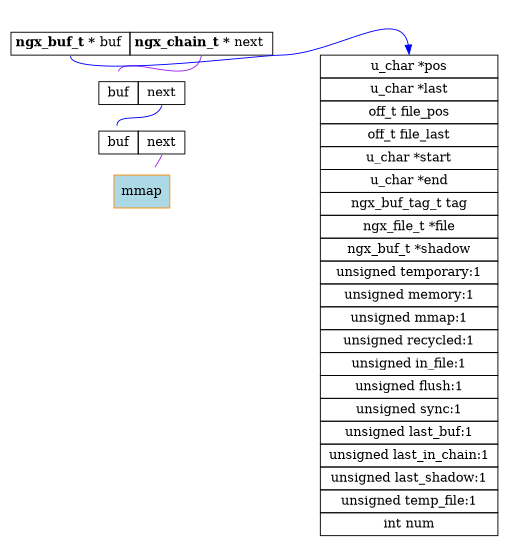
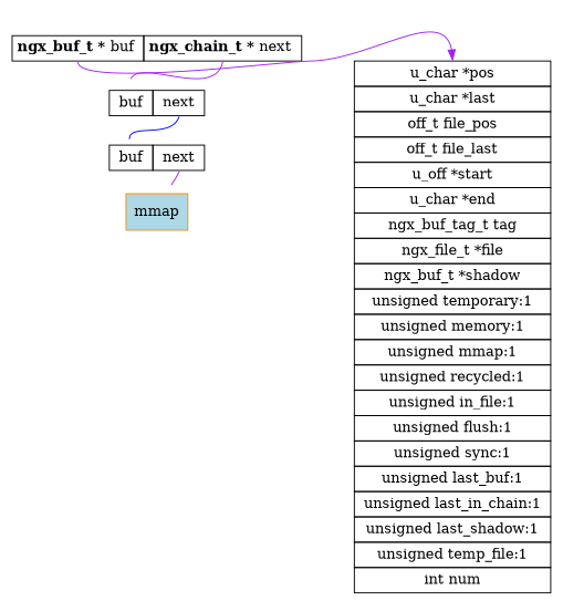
  digraph {
    rankdir=LR
    node [shape=none]
    edge [arrowhead=normal color=purple headport=buf tailport=next]
    n1 [label=<<table border='0' cellspacing='0' cellborder='1' cellpadding='4'>                 <tr>                      <td port="buf"><b>ngx_buf_t * </b>buf </td>                     <td port="next"><b>ngx_chain_t * </b>next </td>                 </tr>             </table>>]
    n2 [label=<<table border='0' cellspacing='0' cellborder='1' cellpadding='4'>                 <tr>                      <td port="buf"> buf </td>                     <td port="next"> next </td>                 </tr>             </table>>]
    n3 [label=<<table border='0' cellspacing='0' cellborder='1' cellpadding='4'>                 <tr>                      <td port="buf"> buf </td>                     <td port="next"> next </td>                 </tr>             </table>>]
    n4 [color=darkorange fillcolor=lightblue label=mmap shape=box style=filled]
-   n5 [label=<<table border='0' cellspacing='0' cellborder='1' cellpadding='4'>              <tr> <td port="pos"> u_char *pos </td> </tr>             <tr> <td> u_char *last </td> </tr>             <tr> <td> off_t file_pos </td> </tr>             <tr> <td> off_t file_last </td> </tr>             <tr> <td> u_char *start </td> </tr>             <tr> <td> u_char *end </td> </tr>             <tr> <td> ngx_buf_tag_t tag </td> </tr>             <tr> <td> ngx_file_t *file </td> </tr>             <tr> <td> ngx_buf_t *shadow </td> </tr>             <tr> <td> unsigned temporary:1 </td> </tr>             <tr> <td> unsigned memory:1 </td> </tr>             <tr> <td> unsigned mmap:1 </td> </tr>             <tr> <td> unsigned recycled:1 </td> </tr>             <tr> <td> unsigned in_file:1 </td> </tr>             <tr> <td> unsigned flush:1 </td> </tr>             <tr> <td> unsigned sync:1 </td> </tr>             <tr> <td> unsigned last_buf:1 </td> </tr>             <tr> <td> unsigned last_in_chain:1 </td> </tr>             <tr> <td> unsigned last_shadow:1 </td> </tr>             <tr> <td> unsigned temp_file:1 </td> </tr>             <tr> <td> int num </td> </tr>         </table>>]
+   n5 [label=<<table border='0' cellspacing='0' cellborder='1' cellpadding='4'>              <tr> <td port="pos"> u_char *pos </td> </tr>             <tr> <td> u_char *last </td> </tr>             <tr> <td> off_t file_pos </td> </tr>             <tr> <td> off_t file_last </td> </tr>             <tr> <td> u_off *start </td> </tr>             <tr> <td> u_char *end </td> </tr>             <tr> <td> ngx_buf_tag_t tag </td> </tr>             <tr> <td> ngx_file_t *file </td> </tr>             <tr> <td> ngx_buf_t *shadow </td> </tr>             <tr> <td> unsigned temporary:1 </td> </tr>             <tr> <td> unsigned memory:1 </td> </tr>             <tr> <td> unsigned mmap:1 </td> </tr>             <tr> <td> unsigned recycled:1 </td> </tr>             <tr> <td> unsigned in_file:1 </td> </tr>             <tr> <td> unsigned flush:1 </td> </tr>             <tr> <td> unsigned sync:1 </td> </tr>             <tr> <td> unsigned last_buf:1 </td> </tr>             <tr> <td> unsigned last_in_chain:1 </td> </tr>             <tr> <td> unsigned last_shadow:1 </td> </tr>             <tr> <td> unsigned temp_file:1 </td> </tr>             <tr> <td> int num </td> </tr>         </table>>]
    subgraph sub_1 {
      rank=same
      n1
      n2
      n3
      n4
    }
    n1 -> n2
-   n1 -> n5 [color=blue headport="pos:n" tailport="buf:s"]
+   n1 -> n5 [headport="pos:n" tailport="buf:s"]
    n2 -> n3 [arrowhead=tee color=blue]
    n3 -> n4
  }
